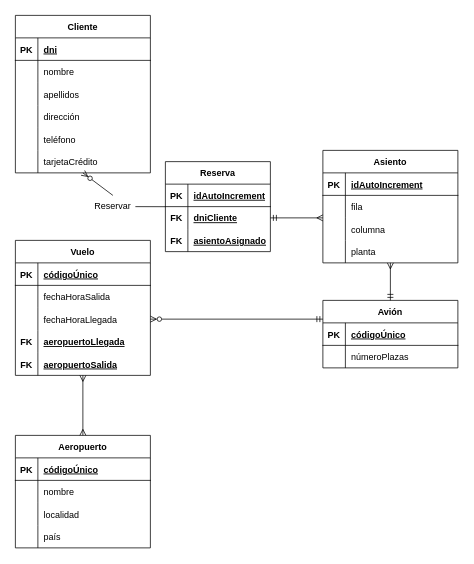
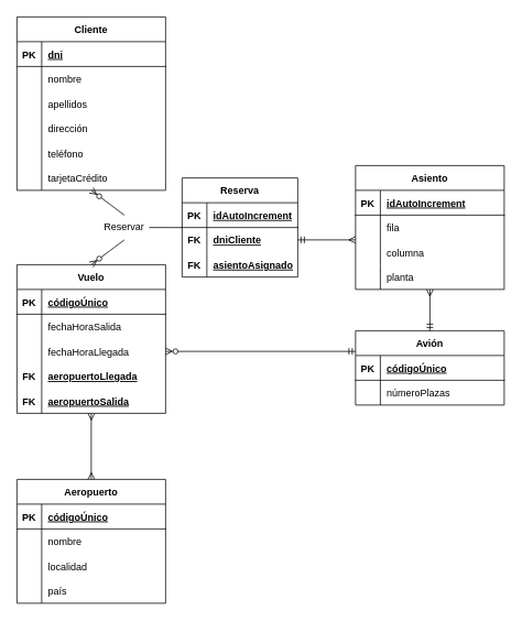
  <mxCell id="0" />
  <mxCell id="1" parent="0" />
  <mxCell id="2" value="Cliente" style="shape=table;startSize=30;container=1;collapsible=1;childLayout=tableLayout;fixedRows=1;rowLines=0;fontStyle=1;align=center;resizeLast=1;" vertex="1" parent="1"><mxGeometry x="20" y="20" width="180" height="210" as="geometry" /></mxCell>
  <mxCell id="3" value="" style="shape=tableRow;horizontal=0;startSize=0;swimlaneHead=0;swimlaneBody=0;fillColor=none;collapsible=0;dropTarget=0;points=[[0,0.5],[1,0.5]];portConstraint=eastwest;top=0;left=0;right=0;bottom=1;" vertex="1" parent="2"><mxGeometry y="30" width="180" height="30" as="geometry" /></mxCell>
  <mxCell id="4" value="PK" style="shape=partialRectangle;connectable=0;fillColor=none;top=0;left=0;bottom=0;right=0;fontStyle=1;overflow=hidden;" vertex="1" parent="3"><mxGeometry width="30" height="30" as="geometry"><mxRectangle width="30" height="30" as="alternateBounds" /></mxGeometry></mxCell>
  <mxCell id="5" value="dni" style="shape=partialRectangle;connectable=0;fillColor=none;top=0;left=0;bottom=0;right=0;align=left;spacingLeft=6;fontStyle=5;overflow=hidden;" vertex="1" parent="3"><mxGeometry x="30" width="150" height="30" as="geometry"><mxRectangle width="150" height="30" as="alternateBounds" /></mxGeometry></mxCell>
  <mxCell id="6" value="" style="shape=tableRow;horizontal=0;startSize=0;swimlaneHead=0;swimlaneBody=0;fillColor=none;collapsible=0;dropTarget=0;points=[[0,0.5],[1,0.5]];portConstraint=eastwest;top=0;left=0;right=0;bottom=0;" vertex="1" parent="2"><mxGeometry y="60" width="180" height="30" as="geometry" /></mxCell>
  <mxCell id="7" value="" style="shape=partialRectangle;connectable=0;fillColor=none;top=0;left=0;bottom=0;right=0;editable=1;overflow=hidden;" vertex="1" parent="6"><mxGeometry width="30" height="30" as="geometry"><mxRectangle width="30" height="30" as="alternateBounds" /></mxGeometry></mxCell>
  <mxCell id="8" value="nombre" style="shape=partialRectangle;connectable=0;fillColor=none;top=0;left=0;bottom=0;right=0;align=left;spacingLeft=6;overflow=hidden;" vertex="1" parent="6"><mxGeometry x="30" width="150" height="30" as="geometry"><mxRectangle width="150" height="30" as="alternateBounds" /></mxGeometry></mxCell>
  <mxCell id="9" value="" style="shape=tableRow;horizontal=0;startSize=0;swimlaneHead=0;swimlaneBody=0;fillColor=none;collapsible=0;dropTarget=0;points=[[0,0.5],[1,0.5]];portConstraint=eastwest;top=0;left=0;right=0;bottom=0;" vertex="1" parent="2"><mxGeometry y="90" width="180" height="30" as="geometry" /></mxCell>
  <mxCell id="10" value="" style="shape=partialRectangle;connectable=0;fillColor=none;top=0;left=0;bottom=0;right=0;editable=1;overflow=hidden;" vertex="1" parent="9"><mxGeometry width="30" height="30" as="geometry"><mxRectangle width="30" height="30" as="alternateBounds" /></mxGeometry></mxCell>
  <mxCell id="11" value="apellidos" style="shape=partialRectangle;connectable=0;fillColor=none;top=0;left=0;bottom=0;right=0;align=left;spacingLeft=6;overflow=hidden;" vertex="1" parent="9"><mxGeometry x="30" width="150" height="30" as="geometry"><mxRectangle width="150" height="30" as="alternateBounds" /></mxGeometry></mxCell>
  <mxCell id="12" value="" style="shape=tableRow;horizontal=0;startSize=0;swimlaneHead=0;swimlaneBody=0;fillColor=none;collapsible=0;dropTarget=0;points=[[0,0.5],[1,0.5]];portConstraint=eastwest;top=0;left=0;right=0;bottom=0;" vertex="1" parent="2"><mxGeometry y="120" width="180" height="30" as="geometry" /></mxCell>
  <mxCell id="13" value="" style="shape=partialRectangle;connectable=0;fillColor=none;top=0;left=0;bottom=0;right=0;editable=1;overflow=hidden;" vertex="1" parent="12"><mxGeometry width="30" height="30" as="geometry"><mxRectangle width="30" height="30" as="alternateBounds" /></mxGeometry></mxCell>
  <mxCell id="14" value="dirección" style="shape=partialRectangle;connectable=0;fillColor=none;top=0;left=0;bottom=0;right=0;align=left;spacingLeft=6;overflow=hidden;" vertex="1" parent="12"><mxGeometry x="30" width="150" height="30" as="geometry"><mxRectangle width="150" height="30" as="alternateBounds" /></mxGeometry></mxCell>
  <mxCell id="15" value="" style="shape=tableRow;horizontal=0;startSize=0;swimlaneHead=0;swimlaneBody=0;fillColor=none;collapsible=0;dropTarget=0;points=[[0,0.5],[1,0.5]];portConstraint=eastwest;top=0;left=0;right=0;bottom=0;" vertex="1" parent="2"><mxGeometry y="150" width="180" height="30" as="geometry" /></mxCell>
  <mxCell id="16" value="" style="shape=partialRectangle;connectable=0;fillColor=none;top=0;left=0;bottom=0;right=0;editable=1;overflow=hidden;" vertex="1" parent="15"><mxGeometry width="30" height="30" as="geometry"><mxRectangle width="30" height="30" as="alternateBounds" /></mxGeometry></mxCell>
  <mxCell id="17" value="teléfono" style="shape=partialRectangle;connectable=0;fillColor=none;top=0;left=0;bottom=0;right=0;align=left;spacingLeft=6;overflow=hidden;" vertex="1" parent="15"><mxGeometry x="30" width="150" height="30" as="geometry"><mxRectangle width="150" height="30" as="alternateBounds" /></mxGeometry></mxCell>
  <mxCell id="18" value="" style="shape=tableRow;horizontal=0;startSize=0;swimlaneHead=0;swimlaneBody=0;fillColor=none;collapsible=0;dropTarget=0;points=[[0,0.5],[1,0.5]];portConstraint=eastwest;top=0;left=0;right=0;bottom=0;" vertex="1" parent="2"><mxGeometry y="180" width="180" height="30" as="geometry" /></mxCell>
  <mxCell id="19" value="" style="shape=partialRectangle;connectable=0;fillColor=none;top=0;left=0;bottom=0;right=0;editable=1;overflow=hidden;" vertex="1" parent="18"><mxGeometry width="30" height="30" as="geometry"><mxRectangle width="30" height="30" as="alternateBounds" /></mxGeometry></mxCell>
  <mxCell id="20" value="tarjetaCrédito" style="shape=partialRectangle;connectable=0;fillColor=none;top=0;left=0;bottom=0;right=0;align=left;spacingLeft=6;overflow=hidden;" vertex="1" parent="18"><mxGeometry x="30" width="150" height="30" as="geometry"><mxRectangle width="150" height="30" as="alternateBounds" /></mxGeometry></mxCell>
  <mxCell id="21" value="Vuelo" style="shape=table;startSize=30;container=1;collapsible=1;childLayout=tableLayout;fixedRows=1;rowLines=0;fontStyle=1;align=center;resizeLast=1;" vertex="1" parent="1"><mxGeometry x="20" y="320" width="180" height="180" as="geometry" /></mxCell>
  <mxCell id="22" value="" style="shape=tableRow;horizontal=0;startSize=0;swimlaneHead=0;swimlaneBody=0;fillColor=none;collapsible=0;dropTarget=0;points=[[0,0.5],[1,0.5]];portConstraint=eastwest;top=0;left=0;right=0;bottom=1;" vertex="1" parent="21"><mxGeometry y="30" width="180" height="30" as="geometry" /></mxCell>
  <mxCell id="23" value="PK" style="shape=partialRectangle;connectable=0;fillColor=none;top=0;left=0;bottom=0;right=0;fontStyle=1;overflow=hidden;" vertex="1" parent="22"><mxGeometry width="30" height="30" as="geometry"><mxRectangle width="30" height="30" as="alternateBounds" /></mxGeometry></mxCell>
  <mxCell id="24" value="códigoÚnico" style="shape=partialRectangle;connectable=0;fillColor=none;top=0;left=0;bottom=0;right=0;align=left;spacingLeft=6;fontStyle=5;overflow=hidden;" vertex="1" parent="22"><mxGeometry x="30" width="150" height="30" as="geometry"><mxRectangle width="150" height="30" as="alternateBounds" /></mxGeometry></mxCell>
  <mxCell id="25" value="" style="shape=tableRow;horizontal=0;startSize=0;swimlaneHead=0;swimlaneBody=0;fillColor=none;collapsible=0;dropTarget=0;points=[[0,0.5],[1,0.5]];portConstraint=eastwest;top=0;left=0;right=0;bottom=0;" vertex="1" parent="21"><mxGeometry y="60" width="180" height="30" as="geometry" /></mxCell>
  <mxCell id="26" value="" style="shape=partialRectangle;connectable=0;fillColor=none;top=0;left=0;bottom=0;right=0;editable=1;overflow=hidden;" vertex="1" parent="25"><mxGeometry width="30" height="30" as="geometry"><mxRectangle width="30" height="30" as="alternateBounds" /></mxGeometry></mxCell>
  <mxCell id="27" value="fechaHoraSalida" style="shape=partialRectangle;connectable=0;fillColor=none;top=0;left=0;bottom=0;right=0;align=left;spacingLeft=6;overflow=hidden;" vertex="1" parent="25"><mxGeometry x="30" width="150" height="30" as="geometry"><mxRectangle width="150" height="30" as="alternateBounds" /></mxGeometry></mxCell>
  <mxCell id="28" value="" style="shape=tableRow;horizontal=0;startSize=0;swimlaneHead=0;swimlaneBody=0;fillColor=none;collapsible=0;dropTarget=0;points=[[0,0.5],[1,0.5]];portConstraint=eastwest;top=0;left=0;right=0;bottom=0;" vertex="1" parent="21"><mxGeometry y="90" width="180" height="30" as="geometry" /></mxCell>
  <mxCell id="29" value="" style="shape=partialRectangle;connectable=0;fillColor=none;top=0;left=0;bottom=0;right=0;editable=1;overflow=hidden;" vertex="1" parent="28"><mxGeometry width="30" height="30" as="geometry"><mxRectangle width="30" height="30" as="alternateBounds" /></mxGeometry></mxCell>
  <mxCell id="30" value="fechaHoraLlegada" style="shape=partialRectangle;connectable=0;fillColor=none;top=0;left=0;bottom=0;right=0;align=left;spacingLeft=6;overflow=hidden;" vertex="1" parent="28"><mxGeometry x="30" width="150" height="30" as="geometry"><mxRectangle width="150" height="30" as="alternateBounds" /></mxGeometry></mxCell>
  <mxCell id="31" value="" style="shape=tableRow;horizontal=0;startSize=0;swimlaneHead=0;swimlaneBody=0;fillColor=none;collapsible=0;dropTarget=0;points=[[0,0.5],[1,0.5]];portConstraint=eastwest;top=0;left=0;right=0;bottom=0;" vertex="1" parent="21"><mxGeometry y="120" width="180" height="30" as="geometry" /></mxCell>
  <mxCell id="32" value="FK" style="shape=partialRectangle;connectable=0;fillColor=none;top=0;left=0;bottom=0;right=0;editable=1;overflow=hidden;fontStyle=1" vertex="1" parent="31"><mxGeometry width="30" height="30" as="geometry"><mxRectangle width="30" height="30" as="alternateBounds" /></mxGeometry></mxCell>
  <mxCell id="33" value="aeropuertoLlegada" style="shape=partialRectangle;connectable=0;fillColor=none;top=0;left=0;bottom=0;right=0;align=left;spacingLeft=6;overflow=hidden;fontStyle=5" vertex="1" parent="31"><mxGeometry x="30" width="150" height="30" as="geometry"><mxRectangle width="150" height="30" as="alternateBounds" /></mxGeometry></mxCell>
  <mxCell id="34" value="" style="shape=tableRow;horizontal=0;startSize=0;swimlaneHead=0;swimlaneBody=0;fillColor=none;collapsible=0;dropTarget=0;points=[[0,0.5],[1,0.5]];portConstraint=eastwest;top=0;left=0;right=0;bottom=0;" vertex="1" parent="21"><mxGeometry y="150" width="180" height="30" as="geometry" /></mxCell>
  <mxCell id="35" value="FK" style="shape=partialRectangle;connectable=0;fillColor=none;top=0;left=0;bottom=0;right=0;editable=1;overflow=hidden;fontStyle=1" vertex="1" parent="34"><mxGeometry width="30" height="30" as="geometry"><mxRectangle width="30" height="30" as="alternateBounds" /></mxGeometry></mxCell>
  <mxCell id="36" value="aeropuertoSalida" style="shape=partialRectangle;connectable=0;fillColor=none;top=0;left=0;bottom=0;right=0;align=left;spacingLeft=6;overflow=hidden;fontStyle=5" vertex="1" parent="34"><mxGeometry x="30" width="150" height="30" as="geometry"><mxRectangle width="150" height="30" as="alternateBounds" /></mxGeometry></mxCell>
  <mxCell id="37" value="Aeropuerto" style="shape=table;startSize=30;container=1;collapsible=1;childLayout=tableLayout;fixedRows=1;rowLines=0;fontStyle=1;align=center;resizeLast=1;" vertex="1" parent="1"><mxGeometry x="20" y="580" width="180" height="150" as="geometry" /></mxCell>
  <mxCell id="38" value="" style="shape=tableRow;horizontal=0;startSize=0;swimlaneHead=0;swimlaneBody=0;fillColor=none;collapsible=0;dropTarget=0;points=[[0,0.5],[1,0.5]];portConstraint=eastwest;top=0;left=0;right=0;bottom=1;" vertex="1" parent="37"><mxGeometry y="30" width="180" height="30" as="geometry" /></mxCell>
  <mxCell id="39" value="PK" style="shape=partialRectangle;connectable=0;fillColor=none;top=0;left=0;bottom=0;right=0;fontStyle=1;overflow=hidden;" vertex="1" parent="38"><mxGeometry width="30" height="30" as="geometry"><mxRectangle width="30" height="30" as="alternateBounds" /></mxGeometry></mxCell>
  <mxCell id="40" value="códigoÚnico" style="shape=partialRectangle;connectable=0;fillColor=none;top=0;left=0;bottom=0;right=0;align=left;spacingLeft=6;fontStyle=5;overflow=hidden;" vertex="1" parent="38"><mxGeometry x="30" width="150" height="30" as="geometry"><mxRectangle width="150" height="30" as="alternateBounds" /></mxGeometry></mxCell>
  <mxCell id="41" value="" style="shape=tableRow;horizontal=0;startSize=0;swimlaneHead=0;swimlaneBody=0;fillColor=none;collapsible=0;dropTarget=0;points=[[0,0.5],[1,0.5]];portConstraint=eastwest;top=0;left=0;right=0;bottom=0;" vertex="1" parent="37"><mxGeometry y="60" width="180" height="30" as="geometry" /></mxCell>
  <mxCell id="42" value="" style="shape=partialRectangle;connectable=0;fillColor=none;top=0;left=0;bottom=0;right=0;editable=1;overflow=hidden;" vertex="1" parent="41"><mxGeometry width="30" height="30" as="geometry"><mxRectangle width="30" height="30" as="alternateBounds" /></mxGeometry></mxCell>
  <mxCell id="43" value="nombre" style="shape=partialRectangle;connectable=0;fillColor=none;top=0;left=0;bottom=0;right=0;align=left;spacingLeft=6;overflow=hidden;" vertex="1" parent="41"><mxGeometry x="30" width="150" height="30" as="geometry"><mxRectangle width="150" height="30" as="alternateBounds" /></mxGeometry></mxCell>
  <mxCell id="44" value="" style="shape=tableRow;horizontal=0;startSize=0;swimlaneHead=0;swimlaneBody=0;fillColor=none;collapsible=0;dropTarget=0;points=[[0,0.5],[1,0.5]];portConstraint=eastwest;top=0;left=0;right=0;bottom=0;" vertex="1" parent="37"><mxGeometry y="90" width="180" height="30" as="geometry" /></mxCell>
  <mxCell id="45" value="" style="shape=partialRectangle;connectable=0;fillColor=none;top=0;left=0;bottom=0;right=0;editable=1;overflow=hidden;" vertex="1" parent="44"><mxGeometry width="30" height="30" as="geometry"><mxRectangle width="30" height="30" as="alternateBounds" /></mxGeometry></mxCell>
  <mxCell id="46" value="localidad" style="shape=partialRectangle;connectable=0;fillColor=none;top=0;left=0;bottom=0;right=0;align=left;spacingLeft=6;overflow=hidden;" vertex="1" parent="44"><mxGeometry x="30" width="150" height="30" as="geometry"><mxRectangle width="150" height="30" as="alternateBounds" /></mxGeometry></mxCell>
  <mxCell id="47" value="" style="shape=tableRow;horizontal=0;startSize=0;swimlaneHead=0;swimlaneBody=0;fillColor=none;collapsible=0;dropTarget=0;points=[[0,0.5],[1,0.5]];portConstraint=eastwest;top=0;left=0;right=0;bottom=0;" vertex="1" parent="37"><mxGeometry y="120" width="180" height="30" as="geometry" /></mxCell>
  <mxCell id="48" value="" style="shape=partialRectangle;connectable=0;fillColor=none;top=0;left=0;bottom=0;right=0;editable=1;overflow=hidden;" vertex="1" parent="47"><mxGeometry width="30" height="30" as="geometry"><mxRectangle width="30" height="30" as="alternateBounds" /></mxGeometry></mxCell>
  <mxCell id="49" value="país" style="shape=partialRectangle;connectable=0;fillColor=none;top=0;left=0;bottom=0;right=0;align=left;spacingLeft=6;overflow=hidden;" vertex="1" parent="47"><mxGeometry x="30" width="150" height="30" as="geometry"><mxRectangle width="150" height="30" as="alternateBounds" /></mxGeometry></mxCell>
  <mxCell id="50" value="Avión" style="shape=table;startSize=30;container=1;collapsible=1;childLayout=tableLayout;fixedRows=1;rowLines=0;fontStyle=1;align=center;resizeLast=1;" vertex="1" parent="1"><mxGeometry x="430" y="400" width="180" height="90" as="geometry" /></mxCell>
  <mxCell id="51" value="" style="shape=tableRow;horizontal=0;startSize=0;swimlaneHead=0;swimlaneBody=0;fillColor=none;collapsible=0;dropTarget=0;points=[[0,0.5],[1,0.5]];portConstraint=eastwest;top=0;left=0;right=0;bottom=1;" vertex="1" parent="50"><mxGeometry y="30" width="180" height="30" as="geometry" /></mxCell>
  <mxCell id="52" value="PK" style="shape=partialRectangle;connectable=0;fillColor=none;top=0;left=0;bottom=0;right=0;fontStyle=1;overflow=hidden;" vertex="1" parent="51"><mxGeometry width="30" height="30" as="geometry"><mxRectangle width="30" height="30" as="alternateBounds" /></mxGeometry></mxCell>
  <mxCell id="53" value="códigoÚnico" style="shape=partialRectangle;connectable=0;fillColor=none;top=0;left=0;bottom=0;right=0;align=left;spacingLeft=6;fontStyle=5;overflow=hidden;" vertex="1" parent="51"><mxGeometry x="30" width="150" height="30" as="geometry"><mxRectangle width="150" height="30" as="alternateBounds" /></mxGeometry></mxCell>
  <mxCell id="54" value="" style="shape=tableRow;horizontal=0;startSize=0;swimlaneHead=0;swimlaneBody=0;fillColor=none;collapsible=0;dropTarget=0;points=[[0,0.5],[1,0.5]];portConstraint=eastwest;top=0;left=0;right=0;bottom=0;" vertex="1" parent="50"><mxGeometry y="60" width="180" height="30" as="geometry" /></mxCell>
  <mxCell id="55" value="" style="shape=partialRectangle;connectable=0;fillColor=none;top=0;left=0;bottom=0;right=0;editable=1;overflow=hidden;" vertex="1" parent="54"><mxGeometry width="30" height="30" as="geometry"><mxRectangle width="30" height="30" as="alternateBounds" /></mxGeometry></mxCell>
  <mxCell id="56" value="númeroPlazas" style="shape=partialRectangle;connectable=0;fillColor=none;top=0;left=0;bottom=0;right=0;align=left;spacingLeft=6;overflow=hidden;" vertex="1" parent="54"><mxGeometry x="30" width="150" height="30" as="geometry"><mxRectangle width="150" height="30" as="alternateBounds" /></mxGeometry></mxCell>
+ <mxCell id="57" value="" style="fontSize=12;html=1;endArrow=ERzeroToMany;endFill=1;startArrow=none;rounded=0;entryX=0.5;entryY=0;entryDx=0;entryDy=0;exitX=0.5;exitY=1;exitDx=0;exitDy=0;" edge="1" parent="1" source="58" target="21"><mxGeometry width="100" height="100" relative="1" as="geometry"><mxPoint x="230" y="370" as="sourcePoint" /><mxPoint x="330" y="270" as="targetPoint" /></mxGeometry></mxCell>
  <mxCell id="58" value="Reservar" style="text;html=1;strokeColor=none;fillColor=none;align=center;verticalAlign=middle;whiteSpace=wrap;rounded=0;" vertex="1" parent="1"><mxGeometry x="120" y="260" width="60" height="30" as="geometry" /></mxCell>
  <mxCell id="59" value="" style="fontSize=12;html=1;endArrow=none;endFill=1;startArrow=ERzeroToMany;rounded=0;entryX=0.5;entryY=0;entryDx=0;entryDy=0;" edge="1" parent="1" target="58"><mxGeometry width="100" height="100" relative="1" as="geometry"><mxPoint x="110" y="230" as="sourcePoint" /><mxPoint x="380" y="95" as="targetPoint" /></mxGeometry></mxCell>
  <mxCell id="60" value="Reserva" style="shape=table;startSize=30;container=1;collapsible=1;childLayout=tableLayout;fixedRows=1;rowLines=0;fontStyle=1;align=center;resizeLast=1;" vertex="1" parent="1"><mxGeometry x="220" y="215" width="140" height="120" as="geometry" /></mxCell>
  <mxCell id="61" value="" style="shape=tableRow;horizontal=0;startSize=0;swimlaneHead=0;swimlaneBody=0;fillColor=none;collapsible=0;dropTarget=0;points=[[0,0.5],[1,0.5]];portConstraint=eastwest;top=0;left=0;right=0;bottom=1;" vertex="1" parent="60"><mxGeometry y="30" width="140" height="30" as="geometry" /></mxCell>
  <mxCell id="62" value="PK" style="shape=partialRectangle;connectable=0;fillColor=none;top=0;left=0;bottom=0;right=0;fontStyle=1;overflow=hidden;" vertex="1" parent="61"><mxGeometry width="30" height="30" as="geometry"><mxRectangle width="30" height="30" as="alternateBounds" /></mxGeometry></mxCell>
  <mxCell id="63" value="idAutoIncrement" style="shape=partialRectangle;connectable=0;fillColor=none;top=0;left=0;bottom=0;right=0;align=left;spacingLeft=6;fontStyle=5;overflow=hidden;" vertex="1" parent="61"><mxGeometry x="30" width="110" height="30" as="geometry"><mxRectangle width="110" height="30" as="alternateBounds" /></mxGeometry></mxCell>
  <mxCell id="64" value="" style="shape=tableRow;horizontal=0;startSize=0;swimlaneHead=0;swimlaneBody=0;fillColor=none;collapsible=0;dropTarget=0;points=[[0,0.5],[1,0.5]];portConstraint=eastwest;top=0;left=0;right=0;bottom=0;" vertex="1" parent="60"><mxGeometry y="60" width="140" height="30" as="geometry" /></mxCell>
  <mxCell id="65" value="FK" style="shape=partialRectangle;connectable=0;fillColor=none;top=0;left=0;bottom=0;right=0;editable=1;overflow=hidden;fontStyle=1" vertex="1" parent="64"><mxGeometry width="30" height="30" as="geometry"><mxRectangle width="30" height="30" as="alternateBounds" /></mxGeometry></mxCell>
  <mxCell id="66" value="dniCliente" style="shape=partialRectangle;connectable=0;fillColor=none;top=0;left=0;bottom=0;right=0;align=left;spacingLeft=6;overflow=hidden;fontStyle=5" vertex="1" parent="64"><mxGeometry x="30" width="110" height="30" as="geometry"><mxRectangle width="110" height="30" as="alternateBounds" /></mxGeometry></mxCell>
  <mxCell id="67" value="" style="shape=tableRow;horizontal=0;startSize=0;swimlaneHead=0;swimlaneBody=0;fillColor=none;collapsible=0;dropTarget=0;points=[[0,0.5],[1,0.5]];portConstraint=eastwest;top=0;left=0;right=0;bottom=0;" vertex="1" parent="60"><mxGeometry y="90" width="140" height="30" as="geometry" /></mxCell>
  <mxCell id="68" value="FK" style="shape=partialRectangle;connectable=0;fillColor=none;top=0;left=0;bottom=0;right=0;editable=1;overflow=hidden;fontStyle=1" vertex="1" parent="67"><mxGeometry width="30" height="30" as="geometry"><mxRectangle width="30" height="30" as="alternateBounds" /></mxGeometry></mxCell>
  <mxCell id="69" value="asientoAsignado" style="shape=partialRectangle;connectable=0;fillColor=none;top=0;left=0;bottom=0;right=0;align=left;spacingLeft=6;overflow=hidden;fontStyle=5" vertex="1" parent="67"><mxGeometry x="30" width="110" height="30" as="geometry"><mxRectangle width="110" height="30" as="alternateBounds" /></mxGeometry></mxCell>
  <mxCell id="70" value="Asiento" style="shape=table;startSize=30;container=1;collapsible=1;childLayout=tableLayout;fixedRows=1;rowLines=0;fontStyle=1;align=center;resizeLast=1;" vertex="1" parent="1"><mxGeometry x="430" y="200" width="180" height="150" as="geometry" /></mxCell>
  <mxCell id="71" value="" style="shape=tableRow;horizontal=0;startSize=0;swimlaneHead=0;swimlaneBody=0;fillColor=none;collapsible=0;dropTarget=0;points=[[0,0.5],[1,0.5]];portConstraint=eastwest;top=0;left=0;right=0;bottom=1;" vertex="1" parent="70"><mxGeometry y="30" width="180" height="30" as="geometry" /></mxCell>
  <mxCell id="72" value="PK" style="shape=partialRectangle;connectable=0;fillColor=none;top=0;left=0;bottom=0;right=0;fontStyle=1;overflow=hidden;" vertex="1" parent="71"><mxGeometry width="30" height="30" as="geometry"><mxRectangle width="30" height="30" as="alternateBounds" /></mxGeometry></mxCell>
  <mxCell id="73" value="idAutoIncrement" style="shape=partialRectangle;connectable=0;fillColor=none;top=0;left=0;bottom=0;right=0;align=left;spacingLeft=6;fontStyle=5;overflow=hidden;" vertex="1" parent="71"><mxGeometry x="30" width="150" height="30" as="geometry"><mxRectangle width="150" height="30" as="alternateBounds" /></mxGeometry></mxCell>
  <mxCell id="74" value="" style="shape=tableRow;horizontal=0;startSize=0;swimlaneHead=0;swimlaneBody=0;fillColor=none;collapsible=0;dropTarget=0;points=[[0,0.5],[1,0.5]];portConstraint=eastwest;top=0;left=0;right=0;bottom=0;" vertex="1" parent="70"><mxGeometry y="60" width="180" height="30" as="geometry" /></mxCell>
  <mxCell id="75" value="" style="shape=partialRectangle;connectable=0;fillColor=none;top=0;left=0;bottom=0;right=0;editable=1;overflow=hidden;" vertex="1" parent="74"><mxGeometry width="30" height="30" as="geometry"><mxRectangle width="30" height="30" as="alternateBounds" /></mxGeometry></mxCell>
  <mxCell id="76" value="fila" style="shape=partialRectangle;connectable=0;fillColor=none;top=0;left=0;bottom=0;right=0;align=left;spacingLeft=6;overflow=hidden;" vertex="1" parent="74"><mxGeometry x="30" width="150" height="30" as="geometry"><mxRectangle width="150" height="30" as="alternateBounds" /></mxGeometry></mxCell>
  <mxCell id="77" value="" style="shape=tableRow;horizontal=0;startSize=0;swimlaneHead=0;swimlaneBody=0;fillColor=none;collapsible=0;dropTarget=0;points=[[0,0.5],[1,0.5]];portConstraint=eastwest;top=0;left=0;right=0;bottom=0;" vertex="1" parent="70"><mxGeometry y="90" width="180" height="30" as="geometry" /></mxCell>
  <mxCell id="78" value="" style="shape=partialRectangle;connectable=0;fillColor=none;top=0;left=0;bottom=0;right=0;editable=1;overflow=hidden;" vertex="1" parent="77"><mxGeometry width="30" height="30" as="geometry"><mxRectangle width="30" height="30" as="alternateBounds" /></mxGeometry></mxCell>
  <mxCell id="79" value="columna" style="shape=partialRectangle;connectable=0;fillColor=none;top=0;left=0;bottom=0;right=0;align=left;spacingLeft=6;overflow=hidden;" vertex="1" parent="77"><mxGeometry x="30" width="150" height="30" as="geometry"><mxRectangle width="150" height="30" as="alternateBounds" /></mxGeometry></mxCell>
  <mxCell id="80" value="" style="shape=tableRow;horizontal=0;startSize=0;swimlaneHead=0;swimlaneBody=0;fillColor=none;collapsible=0;dropTarget=0;points=[[0,0.5],[1,0.5]];portConstraint=eastwest;top=0;left=0;right=0;bottom=0;" vertex="1" parent="70"><mxGeometry y="120" width="180" height="30" as="geometry" /></mxCell>
  <mxCell id="81" value="" style="shape=partialRectangle;connectable=0;fillColor=none;top=0;left=0;bottom=0;right=0;editable=1;overflow=hidden;" vertex="1" parent="80"><mxGeometry width="30" height="30" as="geometry"><mxRectangle width="30" height="30" as="alternateBounds" /></mxGeometry></mxCell>
  <mxCell id="82" value="planta" style="shape=partialRectangle;connectable=0;fillColor=none;top=0;left=0;bottom=0;right=0;align=left;spacingLeft=6;overflow=hidden;" vertex="1" parent="80"><mxGeometry x="30" width="150" height="30" as="geometry"><mxRectangle width="150" height="30" as="alternateBounds" /></mxGeometry></mxCell>
  <mxCell id="83" value="" style="fontSize=12;html=1;endArrow=ERmandOne;rounded=0;startArrow=ERmany;startFill=0;" edge="1" parent="1"><mxGeometry width="100" height="100" relative="1" as="geometry"><mxPoint x="520" y="350" as="sourcePoint" /><mxPoint x="520" y="400" as="targetPoint" /></mxGeometry></mxCell>
  <mxCell id="84" value="" style="fontSize=12;html=1;endArrow=ERmandOne;rounded=0;startArrow=ERmany;startFill=0;entryX=1;entryY=0.5;entryDx=0;entryDy=0;" edge="1" parent="1" target="64"><mxGeometry width="100" height="100" relative="1" as="geometry"><mxPoint x="430" y="290" as="sourcePoint" /><mxPoint x="530" y="120" as="targetPoint" /></mxGeometry></mxCell>
  <mxCell id="85" value="" style="endArrow=none;html=1;rounded=0;exitX=1;exitY=0.5;exitDx=0;exitDy=0;entryX=0;entryY=0.003;entryDx=0;entryDy=0;entryPerimeter=0;" edge="1" parent="1" source="58" target="64"><mxGeometry relative="1" as="geometry"><mxPoint x="260" y="210" as="sourcePoint" /><mxPoint x="420" y="210" as="targetPoint" /></mxGeometry></mxCell>
  <mxCell id="86" value="" style="fontSize=12;html=1;endArrow=ERmandOne;rounded=0;startArrow=ERzeroToMany;startFill=0;exitX=1;exitY=0.5;exitDx=0;exitDy=0;" edge="1" parent="1" source="28"><mxGeometry width="100" height="100" relative="1" as="geometry"><mxPoint x="530" y="360" as="sourcePoint" /><mxPoint x="430" y="425" as="targetPoint" /></mxGeometry></mxCell>
  <mxCell id="87" value="" style="fontSize=12;html=1;endArrow=ERmany;startArrow=ERmany;rounded=0;exitX=0.5;exitY=0;exitDx=0;exitDy=0;" edge="1" parent="1" source="37"><mxGeometry width="100" height="100" relative="1" as="geometry"><mxPoint x="290" y="480" as="sourcePoint" /><mxPoint x="110" y="500" as="targetPoint" /></mxGeometry></mxCell>
